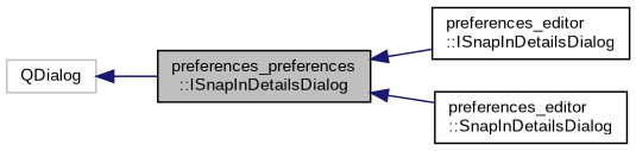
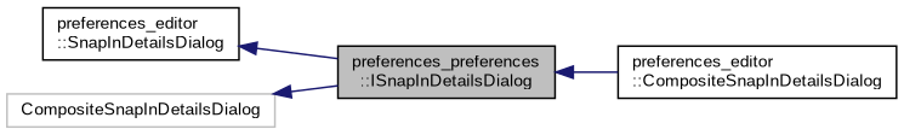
  digraph {
    fontname="Liberation Sans"
    rankdir=LR
    node [color=black fillcolor=white fontname="Liberation Sans" fontsize=10 shape=record style=filled]
    edge [color=midnightblue dir=back fontname="Liberation Sans" fontsize=10 labelfontname=Helvetica labelfontsize=10 style=solid]
    n1 [fillcolor=grey75 fontcolor=black height=0.2 label="preferences_preferences\l::ISnapInDetailsDialog" width=0.4]
-   n2 [height=0.2 label="preferences_editor\l::ISnapInDetailsDialog" width=0.4]
+   n2 [height=0.2 label="preferences_editor\l::CompositeSnapInDetailsDialog" width=0.4]
    n3 [height=0.2 label="preferences_editor\l::SnapInDetailsDialog" width=0.4]
-   n4 [color=grey75 height=0.2 label=QDialog width=0.4]
+   n4 [color=grey75 height=0.2 label=CompositeSnapInDetailsDialog width=0.4]
    n1 -> n2
-   n1 -> n3
+   n3 -> n1
    n4 -> n1
  }
